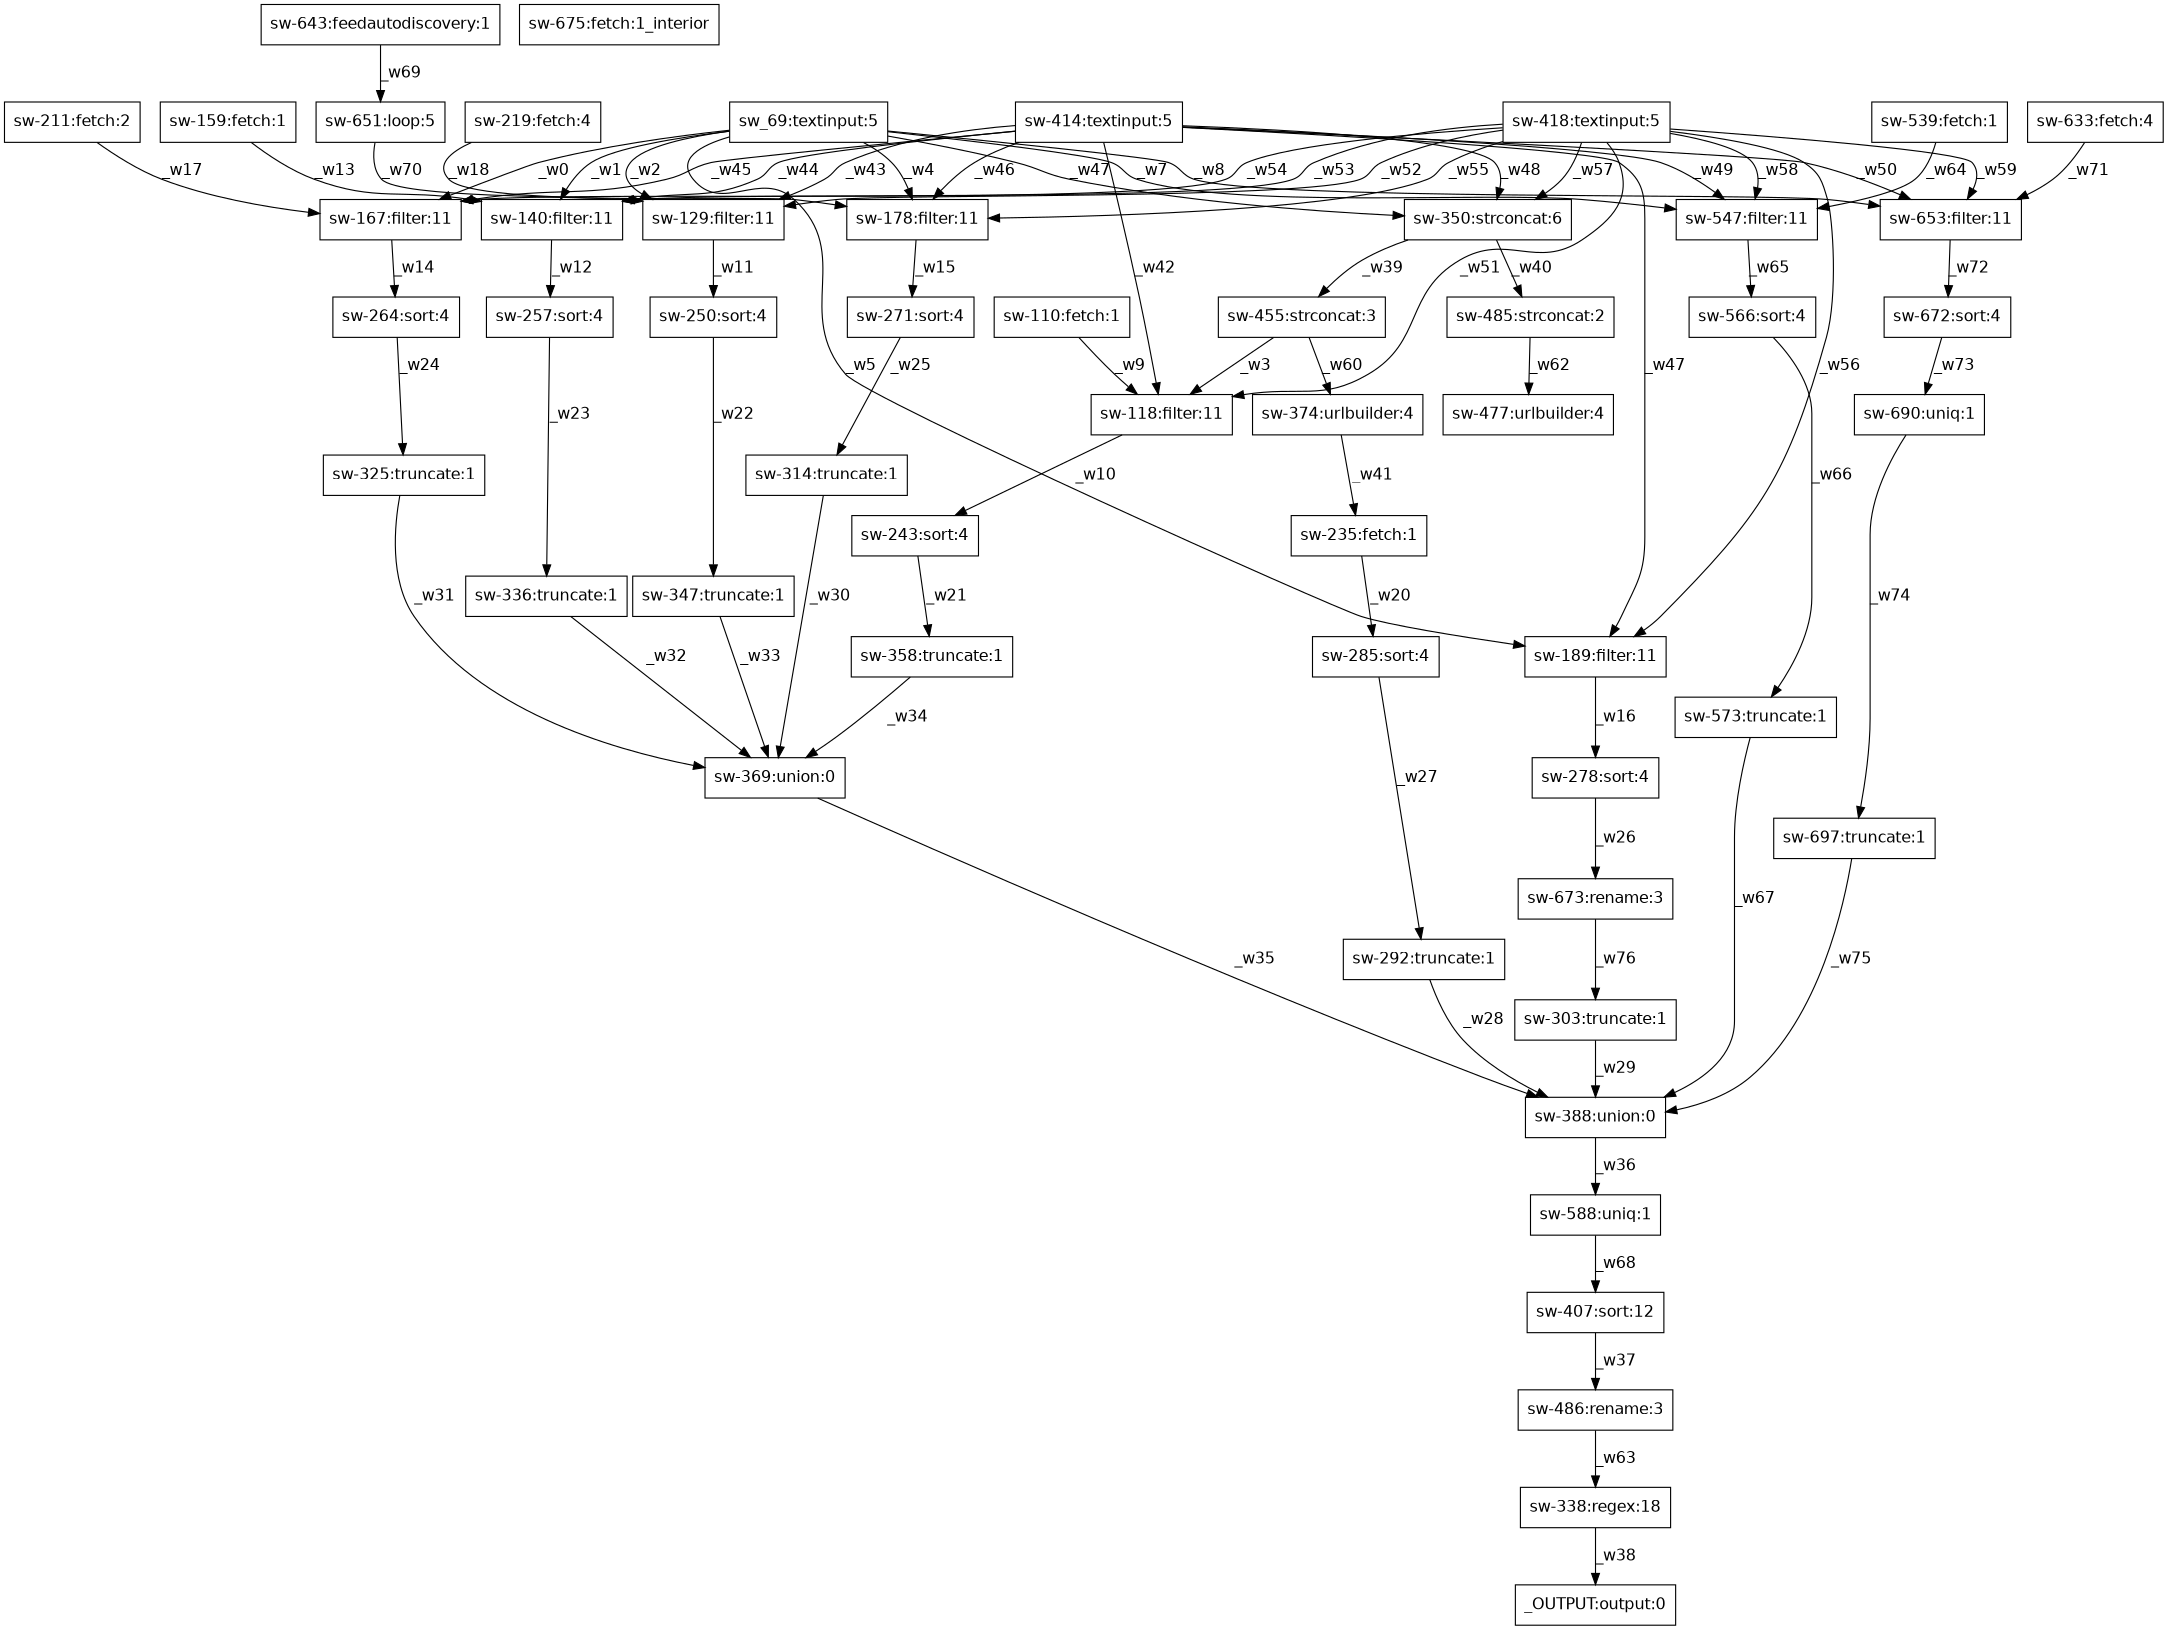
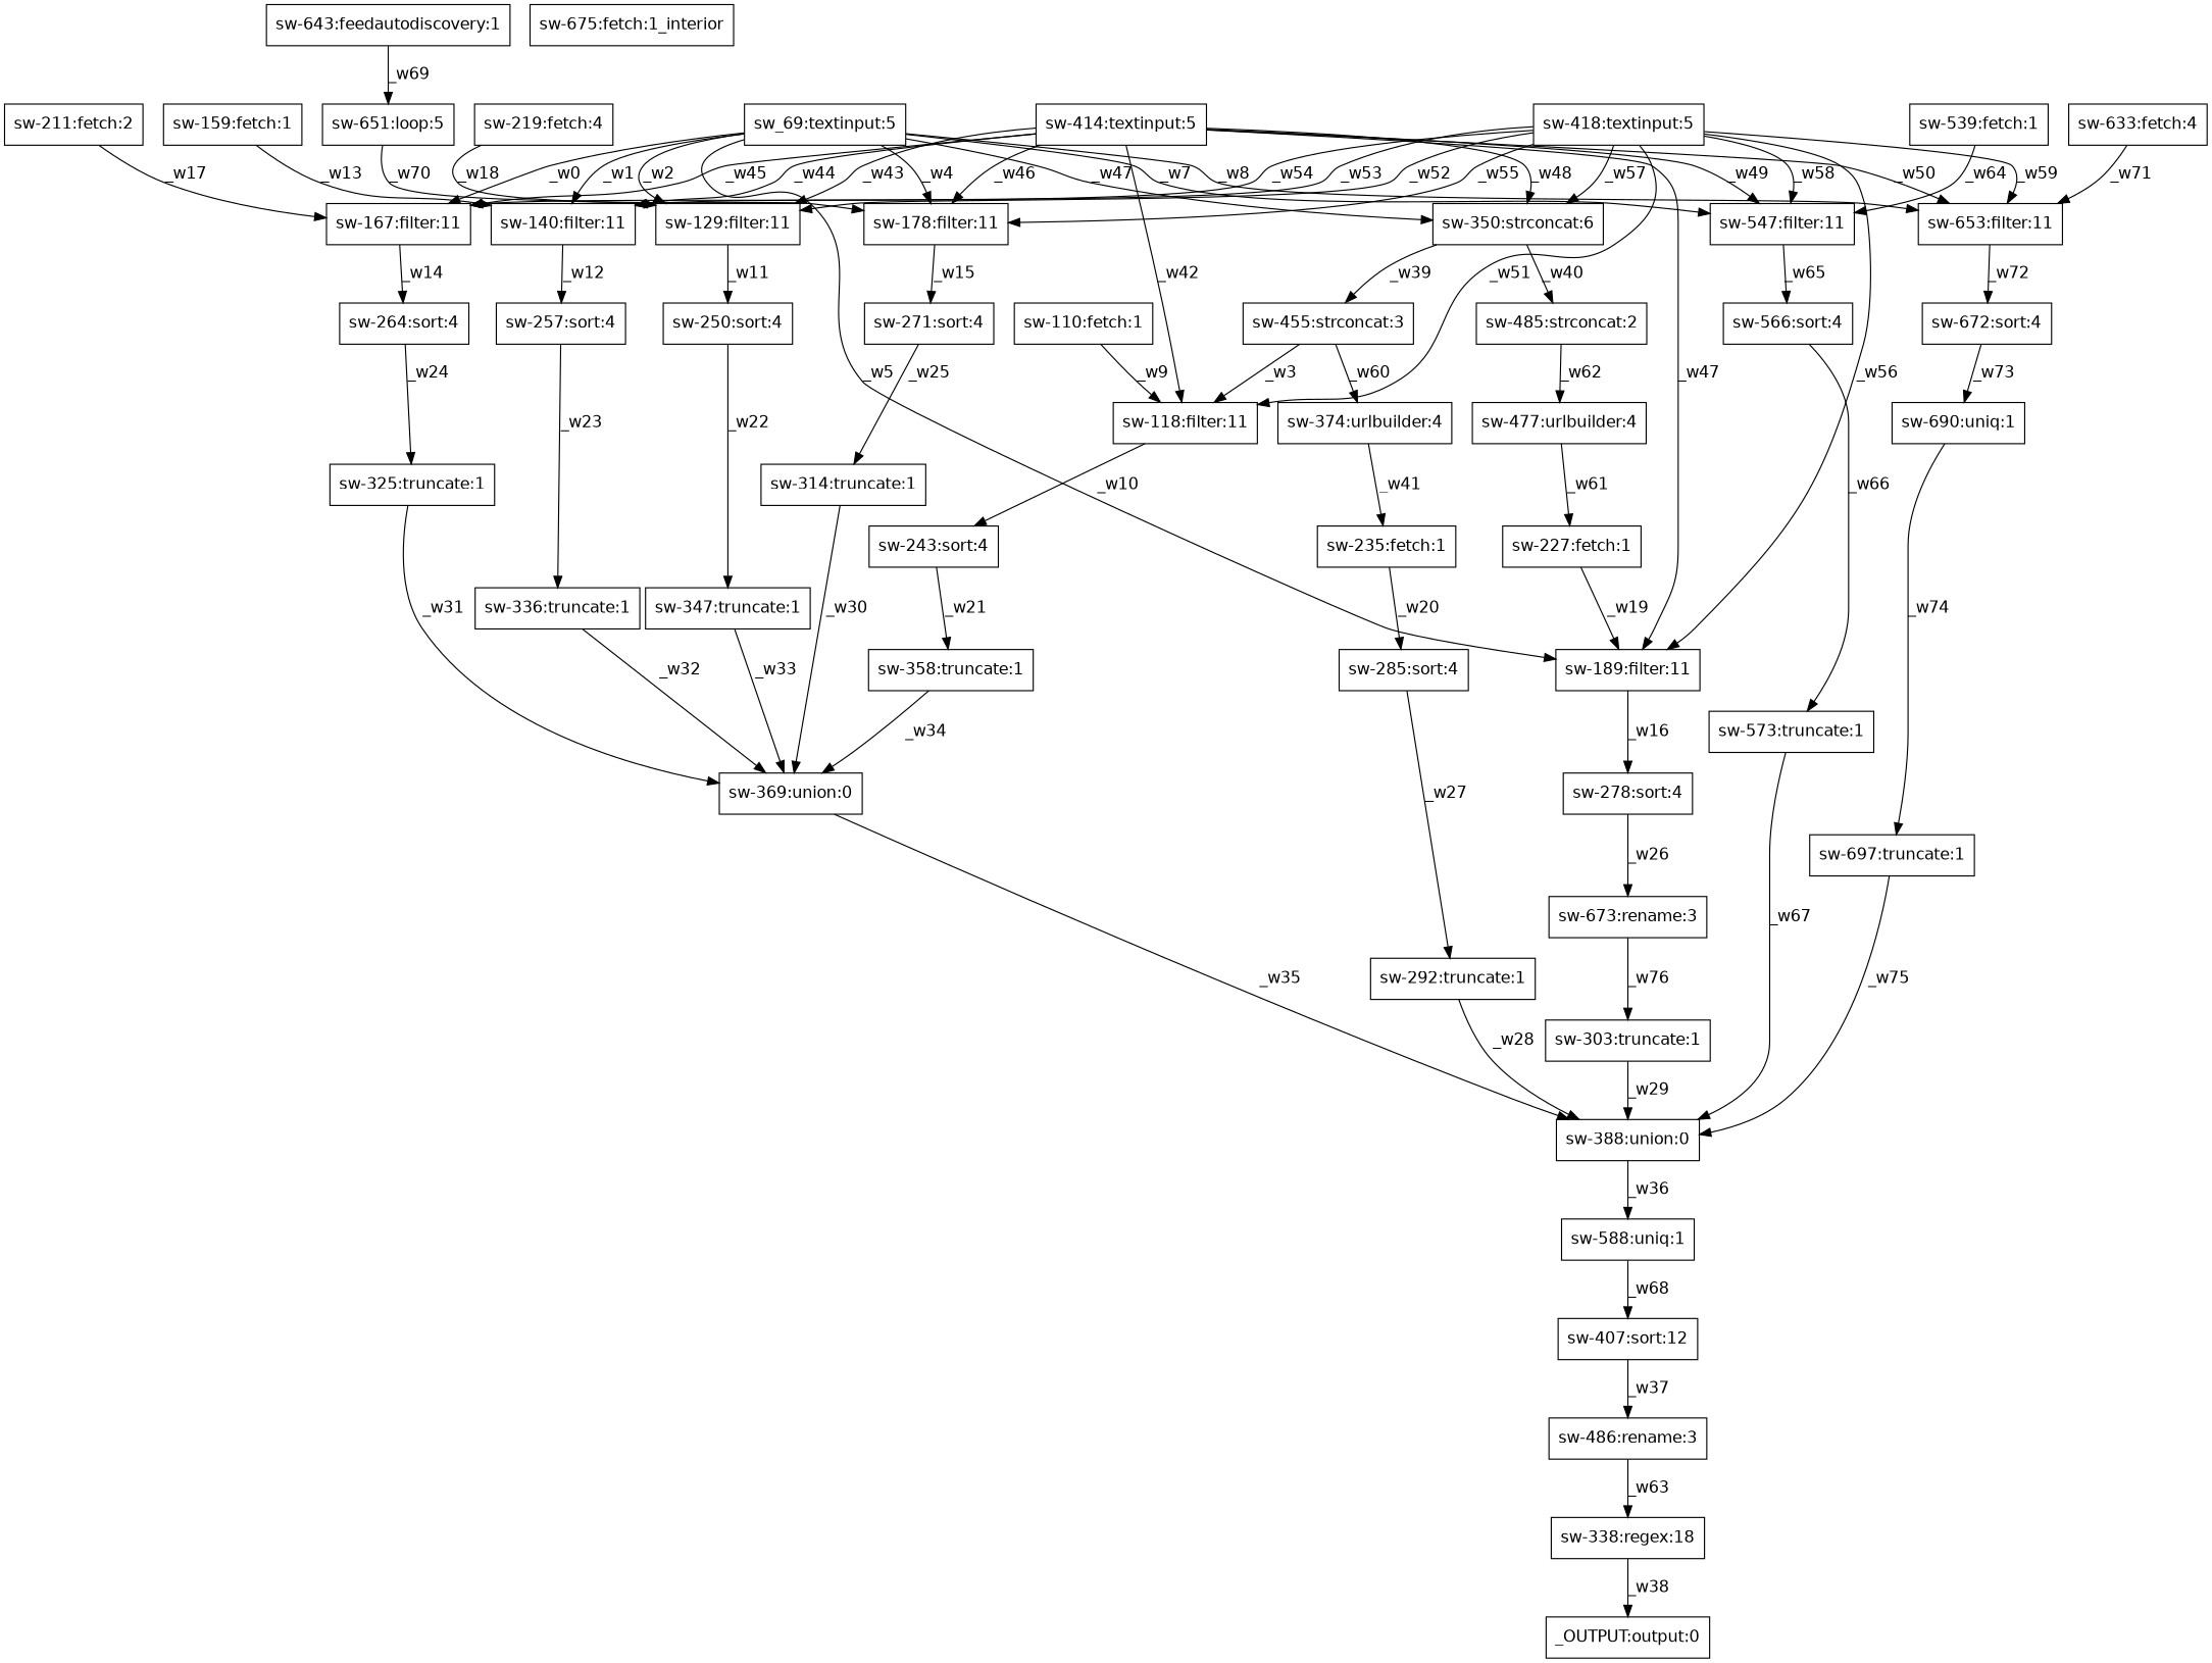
  digraph {
    fontname="DejaVu Sans"
    node [fontname="DejaVu Sans" shape=box]
    edge [fontname="DejaVu Sans"]
    n1 [label="sw-314:truncate:1"]
    n2 [label="sw-369:union:0"]
    n3 [label="sw-388:union:0"]
    n4 [label="sw-257:sort:4"]
    n5 [label="sw-336:truncate:1"]
    n6 [label="sw-347:truncate:1"]
    n7 [label="sw-303:truncate:1"]
    n8 [label="sw-588:uniq:1"]
    n9 [label="sw-325:truncate:1"]
    n10 [label="sw-159:fetch:1"]
    n11 [label="sw-140:filter:11"]
    n12 [label="sw-211:fetch:2"]
    n13 [label="sw-167:filter:11"]
    n14 [label="sw-264:sort:4"]
    n15 [label="sw-358:truncate:1"]
    n16 [label="sw-690:uniq:1"]
    n17 [label="sw-697:truncate:1"]
    n18 [label="sw-675:fetch:1_interior"]
    n19 [label="sw-271:sort:4"]
    n20 [label="sw-643:feedautodiscovery:1"]
    n21 [label="sw-651:loop:5"]
    n22 [label="sw-129:filter:11"]
    n23 [label="sw-338:regex:18"]
    n24 [label="_OUTPUT:output:0"]
    n25 [label="sw-189:filter:11"]
    n26 [label="sw-278:sort:4"]
    n27 [label="sw-673:rename:3"]
    n28 [label="sw-485:strconcat:2"]
    n29 [label="sw-477:urlbuilder:4"]
+   n30 [label="sw-227:fetch:1"]
    n31 [label="sw-374:urlbuilder:4"]
    n32 [label="sw-235:fetch:1"]
    n33 [label="sw-285:sort:4"]
    n34 [label="sw-486:rename:3"]
    n35 [label="sw-292:truncate:1"]
    n36 [label="sw-110:fetch:1"]
    n37 [label="sw-118:filter:11"]
    n38 [label="sw-243:sort:4"]
    n39 [label="sw-414:textinput:5"]
    n40 [label="sw-178:filter:11"]
    n41 [label="sw-547:filter:11"]
    n42 [label="sw-653:filter:11"]
    n43 [label="sw-350:strconcat:6"]
    n44 [label="sw-566:sort:4"]
    n45 [label="sw-672:sort:4"]
    n46 [label="sw-455:strconcat:3"]
    n47 [label="sw-250:sort:4"]
    n48 [label="sw-407:sort:12"]
    n49 [label="sw-573:truncate:1"]
    n50 [label="sw-539:fetch:1"]
    n51 [label="sw-418:textinput:5"]
    n52 [label="sw-633:fetch:4"]
    n53 [label="sw_69:textinput:5"]
    n54 [label="sw-219:fetch:4"]
    n1 -> n2 [label=_w30]
    n2 -> n3 [label=_w35]
    n3 -> n8 [label=_w36]
    n4 -> n5 [label=_w23]
    n5 -> n2 [label=_w32]
    n6 -> n2 [label=_w33]
    n7 -> n3 [label=_w29]
    n8 -> n48 [label=_w68]
    n9 -> n2 [label=_w31]
    n10 -> n11 [label=_w13]
    n11 -> n4 [label=_w12]
    n12 -> n13 [label=_w17]
    n13 -> n14 [label=_w14]
    n14 -> n9 [label=_w24]
    n15 -> n2 [label=_w34]
    n16 -> n17 [label=_w74]
    n17 -> n3 [label=_w75]
    n19 -> n1 [label=_w25]
    n20 -> n21 [label=_w69]
    n21 -> n22 [label=_w70]
    n22 -> n47 [label=_w11]
    n23 -> n24 [label=_w38]
    n25 -> n26 [label=_w16]
    n26 -> n27 [label=_w26]
    n27 -> n7 [label=_w76]
    n28 -> n29 [label=_w62]
+   n29 -> n30 [label=_w61]
+   n30 -> n25 [label=_w19]
    n31 -> n32 [label=_w41]
    n32 -> n33 [label=_w20]
    n33 -> n35 [label=_w27]
    n34 -> n23 [label=_w63]
    n35 -> n3 [label=_w28]
    n36 -> n37 [label=_w9]
    n37 -> n38 [label=_w10]
    n38 -> n15 [label=_w21]
    n39 -> n11 [label=_w44]
    n39 -> n13 [label=_w45]
    n39 -> n22 [label=_w43]
    n39 -> n25 [label=_w47]
    n39 -> n37 [label=_w42]
    n39 -> n40 [label=_w46]
    n39 -> n41 [label=_w49]
    n39 -> n42 [label=_w50]
    n39 -> n43 [label=_w48]
    n40 -> n19 [label=_w15]
    n41 -> n44 [label=_w65]
    n42 -> n45 [label=_w72]
    n43 -> n28 [label=_w40]
    n43 -> n46 [label=_w39]
    n44 -> n49 [label=_w66]
    n45 -> n16 [label=_w73]
    n46 -> n31 [label=_w60]
    n46 -> n37 [label=_w3]
    n47 -> n6 [label=_w22]
    n48 -> n34 [label=_w37]
    n49 -> n3 [label=_w67]
    n50 -> n41 [label=_w64]
    n51 -> n11 [label=_w53]
    n51 -> n13 [label=_w54]
    n51 -> n22 [label=_w52]
    n51 -> n25 [label=_w56]
    n51 -> n37 [label=_w51]
    n51 -> n40 [label=_w55]
    n51 -> n41 [label=_w58]
    n51 -> n42 [label=_w59]
    n51 -> n43 [label=_w57]
    n52 -> n42 [label=_w71]
    n53 -> n11 [label=_w1]
    n53 -> n13 [label=_w0]
    n53 -> n22 [label=_w2]
    n53 -> n25 [label=_w5]
    n53 -> n40 [label=_w4]
    n53 -> n41 [label=_w7]
    n53 -> n42 [label=_w8]
    n53 -> n43 [label=_w47]
    n54 -> n40 [label=_w18]
  }
